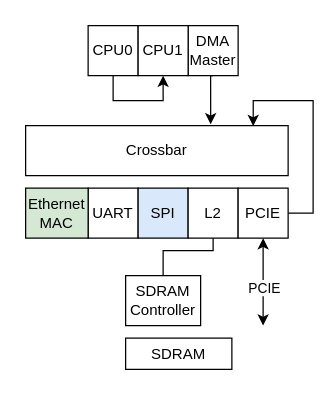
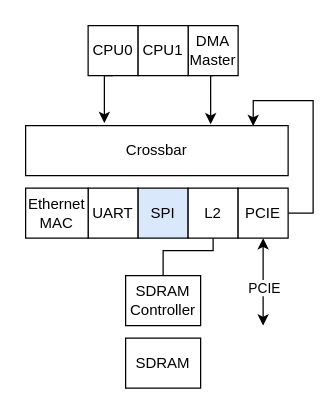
  <mxCell id="0" />
  <mxCell id="1" parent="0" />
- <mxCell id="2" style="edgeStyle=orthogonalEdgeStyle;rounded=0;orthogonalLoop=1;jettySize=auto;html=1;exitX=0.5;exitY=1;exitDx=0;exitDy=0;" edge="1" parent="1" source="3" target="11"><mxGeometry relative="1" as="geometry" /></mxCell>
+ <mxCell id="2" style="edgeStyle=orthogonalEdgeStyle;rounded=0;orthogonalLoop=1;jettySize=auto;html=1;exitX=0.5;exitY=1;exitDx=0;exitDy=0;entryX=0.3;entryY=-0.05;entryDx=0;entryDy=0;entryPerimeter=0;" edge="1" parent="1" source="3" target="6"><mxGeometry relative="1" as="geometry" /></mxCell>
  <mxCell id="3" value="CPU0" style="rounded=0;whiteSpace=wrap;html=1;" vertex="1" parent="1"><mxGeometry x="70" y="20" width="40" height="40" as="geometry" /></mxCell>
  <mxCell id="4" style="edgeStyle=orthogonalEdgeStyle;rounded=0;orthogonalLoop=1;jettySize=auto;html=1;exitX=0.5;exitY=1;exitDx=0;exitDy=0;entryX=0.705;entryY=-0.025;entryDx=0;entryDy=0;entryPerimeter=0;" edge="1" parent="1" source="5" target="6"><mxGeometry relative="1" as="geometry" /></mxCell>
  <mxCell id="5" value="DMA&lt;br&gt;Master" style="rounded=0;whiteSpace=wrap;html=1;" vertex="1" parent="1"><mxGeometry x="150" y="20" width="40" height="40" as="geometry" /></mxCell>
  <mxCell id="6" value="Crossbar" style="rounded=0;whiteSpace=wrap;html=1;" vertex="1" parent="1"><mxGeometry x="20" y="100" width="210" height="40" as="geometry" /></mxCell>
  <mxCell id="7" value="UART" style="rounded=0;whiteSpace=wrap;html=1;" vertex="1" parent="1"><mxGeometry x="70" y="150" width="40" height="40" as="geometry" /></mxCell>
  <mxCell id="8" value="SPI" style="rounded=0;whiteSpace=wrap;html=1;fillColor=#dae8fc;" vertex="1" parent="1"><mxGeometry x="110" y="150" width="40" height="40" as="geometry" /></mxCell>
  <mxCell id="9" style="edgeStyle=orthogonalEdgeStyle;rounded=0;orthogonalLoop=1;jettySize=auto;html=1;exitX=0.5;exitY=1;exitDx=0;exitDy=0;entryX=0.5;entryY=0;entryDx=0;entryDy=0;endArrow=none;" edge="1" parent="1" source="10" target="12"><mxGeometry relative="1" as="geometry"><Array as="points"><mxPoint x="170" y="200" /><mxPoint x="130" y="200" /></Array></mxGeometry></mxCell>
  <mxCell id="10" value="L2" style="rounded=0;whiteSpace=wrap;html=1;" vertex="1" parent="1"><mxGeometry x="150" y="150" width="40" height="40" as="geometry" /></mxCell>
  <mxCell id="11" value="CPU1" style="rounded=0;whiteSpace=wrap;html=1;" vertex="1" parent="1"><mxGeometry x="110" y="20" width="40" height="40" as="geometry" /></mxCell>
  <mxCell id="12" value="SDRAM&lt;br&gt;Controller" style="rounded=0;whiteSpace=wrap;html=1;" vertex="1" parent="1"><mxGeometry x="100" y="220" width="60" height="40" as="geometry" /></mxCell>
  <mxCell id="13" style="edgeStyle=orthogonalEdgeStyle;rounded=0;orthogonalLoop=1;jettySize=auto;html=1;exitX=1;exitY=0.5;exitDx=0;exitDy=0;entryX=0.867;entryY=0.008;entryDx=0;entryDy=0;entryPerimeter=0;" edge="1" parent="1" source="14" target="6"><mxGeometry relative="1" as="geometry" /></mxCell>
  <mxCell id="14" value="PCIE" style="rounded=0;whiteSpace=wrap;html=1;" vertex="1" parent="1"><mxGeometry x="190" y="150" width="40" height="40" as="geometry" /></mxCell>
- <mxCell id="15" value="Ethernet&lt;br&gt;MAC" style="rounded=0;whiteSpace=wrap;html=1;fillColor=#d5e8d4;" vertex="1" parent="1"><mxGeometry x="20" y="150" width="50" height="40" as="geometry" /></mxCell>
+ <mxCell id="15" value="Ethernet&lt;br&gt;MAC" style="rounded=0;whiteSpace=wrap;html=1;" vertex="1" parent="1"><mxGeometry x="20" y="150" width="50" height="40" as="geometry" /></mxCell>
  <mxCell id="16" value="" style="endArrow=classic;startArrow=classic;html=1;entryX=0.5;entryY=1;entryDx=0;entryDy=0;" edge="1" parent="1" target="14"><mxGeometry width="50" height="50" relative="1" as="geometry"><mxPoint x="210" y="260" as="sourcePoint" /><mxPoint x="370" y="210" as="targetPoint" /></mxGeometry></mxCell>
  <mxCell id="17" value="PCIE" style="edgeLabel;html=1;align=center;verticalAlign=middle;resizable=0;points=[];" vertex="1" connectable="0" parent="16"><mxGeometry x="-0.12" relative="1" as="geometry"><mxPoint as="offset" /></mxGeometry></mxCell>
- <mxCell id="18" value="SDRAM" style="rounded=0;whiteSpace=wrap;html=1;" vertex="1" parent="1"><mxGeometry x="100" y="270" width="85" height="25" as="geometry" /></mxCell>
+ <mxCell id="18" value="SDRAM" style="rounded=0;whiteSpace=wrap;html=1;" vertex="1" parent="1"><mxGeometry x="100" y="270" width="60" height="40" as="geometry" /></mxCell>
